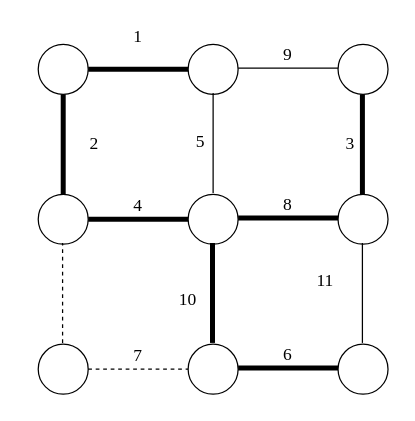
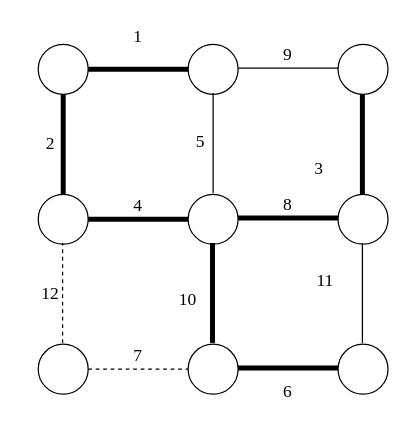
  <mxCell id="0" />
  <mxCell id="1" parent="0" />
  <mxCell id="2" value="" style="ellipse;whiteSpace=wrap;html=1;aspect=fixed;" parent="1" vertex="1"><mxGeometry x="30" y="35" width="40" height="40" as="geometry" /></mxCell>
  <mxCell id="3" value="" style="ellipse;whiteSpace=wrap;html=1;aspect=fixed;" parent="1" vertex="1"><mxGeometry x="150" y="35" width="40" height="40" as="geometry" /></mxCell>
  <mxCell id="4" value="" style="ellipse;whiteSpace=wrap;html=1;aspect=fixed;" parent="1" vertex="1"><mxGeometry x="270" y="35" width="40" height="40" as="geometry" /></mxCell>
  <mxCell id="5" value="" style="ellipse;whiteSpace=wrap;html=1;aspect=fixed;" parent="1" vertex="1"><mxGeometry x="270" y="155" width="40" height="40" as="geometry" /></mxCell>
  <mxCell id="6" value="" style="ellipse;whiteSpace=wrap;html=1;aspect=fixed;" parent="1" vertex="1"><mxGeometry x="150" y="155" width="40" height="40" as="geometry" /></mxCell>
  <mxCell id="7" value="" style="ellipse;whiteSpace=wrap;html=1;aspect=fixed;" parent="1" vertex="1"><mxGeometry x="30" y="155" width="40" height="40" as="geometry" /></mxCell>
  <mxCell id="8" value="" style="ellipse;whiteSpace=wrap;html=1;aspect=fixed;" parent="1" vertex="1"><mxGeometry x="270" y="275" width="40" height="40" as="geometry" /></mxCell>
  <mxCell id="9" value="" style="ellipse;whiteSpace=wrap;html=1;aspect=fixed;" parent="1" vertex="1"><mxGeometry x="150" y="275" width="40" height="40" as="geometry" /></mxCell>
  <mxCell id="10" value="" style="ellipse;whiteSpace=wrap;html=1;aspect=fixed;" parent="1" vertex="1"><mxGeometry x="30" y="275" width="40" height="40" as="geometry" /></mxCell>
  <mxCell id="11" value="" style="endArrow=none;html=1;exitX=1;exitY=0.5;exitDx=0;exitDy=0;entryX=0;entryY=0.5;entryDx=0;entryDy=0;verticalAlign=bottom;strokeWidth=4;" parent="1" source="2" target="3" edge="1"><mxGeometry width="50" height="50" relative="1" as="geometry"><mxPoint x="90" y="75" as="sourcePoint" /><mxPoint x="140" y="25" as="targetPoint" /></mxGeometry></mxCell>
  <mxCell id="12" value="" style="endArrow=none;html=1;entryX=0.5;entryY=1;entryDx=0;entryDy=0;exitX=0.5;exitY=0;exitDx=0;exitDy=0;fontFamily=cm;fontSize=14;labelPosition=left;verticalLabelPosition=middle;align=right;verticalAlign=middle;spacingLeft=5;strokeWidth=4;" parent="1" source="7" target="2" edge="1"><mxGeometry width="50" height="50" relative="1" as="geometry"><mxPoint x="30" y="385" as="sourcePoint" /><mxPoint x="80" y="335" as="targetPoint" /></mxGeometry></mxCell>
  <mxCell id="13" value="1" style="text;html=1;strokeColor=none;fillColor=none;align=center;verticalAlign=middle;whiteSpace=wrap;rounded=0;fontFamily=cm;fontSize=14;" parent="1" vertex="1"><mxGeometry x="90" y="20" width="40" height="20" as="geometry" /></mxCell>
- <mxCell id="14" value="2" style="text;html=1;strokeColor=none;fillColor=none;align=center;verticalAlign=middle;whiteSpace=wrap;rounded=0;fontFamily=cm;fontSize=14;" parent="1" vertex="1"><mxGeometry x="55" y="105" width="40" height="20" as="geometry" /></mxCell>
+ <mxCell id="14" value="2" style="text;html=1;strokeColor=none;fillColor=none;align=center;verticalAlign=middle;whiteSpace=wrap;rounded=0;fontFamily=cm;fontSize=14;" parent="1" vertex="1"><mxGeometry x="20" y="105" width="40" height="20" as="geometry" /></mxCell>
  <mxCell id="15" value="" style="endArrow=none;html=1;exitX=1;exitY=0.5;exitDx=0;exitDy=0;entryX=0;entryY=0.5;entryDx=0;entryDy=0;verticalAlign=bottom;strokeWidth=4;" parent="1" edge="1"><mxGeometry width="50" height="50" relative="1" as="geometry"><mxPoint x="70" y="175" as="sourcePoint" /><mxPoint x="150" y="175" as="targetPoint" /></mxGeometry></mxCell>
  <mxCell id="16" value="4" style="text;html=1;strokeColor=none;fillColor=none;align=center;verticalAlign=middle;whiteSpace=wrap;rounded=0;fontFamily=cm;fontSize=14;" parent="1" vertex="1"><mxGeometry x="90" y="155" width="40" height="20" as="geometry" /></mxCell>
  <mxCell id="17" value="" style="endArrow=none;html=1;exitX=1;exitY=0.5;exitDx=0;exitDy=0;entryX=0;entryY=0.5;entryDx=0;entryDy=0;verticalAlign=bottom;dashed=1;" parent="1" edge="1"><mxGeometry width="50" height="50" relative="1" as="geometry"><mxPoint x="70" y="295" as="sourcePoint" /><mxPoint x="150" y="295" as="targetPoint" /></mxGeometry></mxCell>
  <mxCell id="18" value="7" style="text;html=1;strokeColor=none;fillColor=none;align=center;verticalAlign=middle;whiteSpace=wrap;rounded=0;fontFamily=cm;fontSize=14;" parent="1" vertex="1"><mxGeometry x="90" y="275" width="40" height="20" as="geometry" /></mxCell>
  <mxCell id="19" value="" style="endArrow=none;html=1;exitX=1;exitY=0.5;exitDx=0;exitDy=0;entryX=0;entryY=0.5;entryDx=0;entryDy=0;verticalAlign=bottom;" parent="1" edge="1"><mxGeometry width="50" height="50" relative="1" as="geometry"><mxPoint x="190" y="54" as="sourcePoint" /><mxPoint x="270" y="54" as="targetPoint" /></mxGeometry></mxCell>
  <mxCell id="20" value="9" style="text;html=1;strokeColor=none;fillColor=none;align=center;verticalAlign=middle;whiteSpace=wrap;rounded=0;fontFamily=cm;fontSize=14;" parent="1" vertex="1"><mxGeometry x="210" y="34" width="40" height="20" as="geometry" /></mxCell>
  <mxCell id="21" value="" style="endArrow=none;html=1;exitX=1;exitY=0.5;exitDx=0;exitDy=0;entryX=0;entryY=0.5;entryDx=0;entryDy=0;verticalAlign=bottom;strokeWidth=4;" parent="1" edge="1"><mxGeometry width="50" height="50" relative="1" as="geometry"><mxPoint x="190" y="174" as="sourcePoint" /><mxPoint x="270" y="174" as="targetPoint" /></mxGeometry></mxCell>
  <mxCell id="22" value="8" style="text;html=1;strokeColor=none;fillColor=none;align=center;verticalAlign=middle;whiteSpace=wrap;rounded=0;fontFamily=cm;fontSize=14;" parent="1" vertex="1"><mxGeometry x="210" y="154" width="40" height="20" as="geometry" /></mxCell>
  <mxCell id="23" value="" style="endArrow=none;html=1;exitX=1;exitY=0.5;exitDx=0;exitDy=0;entryX=0;entryY=0.5;entryDx=0;entryDy=0;verticalAlign=bottom;strokeWidth=4;" parent="1" edge="1"><mxGeometry width="50" height="50" relative="1" as="geometry"><mxPoint x="190" y="294" as="sourcePoint" /><mxPoint x="270" y="294" as="targetPoint" /></mxGeometry></mxCell>
- <mxCell id="24" value="6" style="text;html=1;strokeColor=none;fillColor=none;align=center;verticalAlign=middle;whiteSpace=wrap;rounded=0;fontFamily=cm;fontSize=14;" parent="1" vertex="1"><mxGeometry x="210" y="274" width="40" height="20" as="geometry" /></mxCell>
+ <mxCell id="24" value="6" style="text;html=1;strokeColor=none;fillColor=none;align=center;verticalAlign=middle;whiteSpace=wrap;rounded=0;fontFamily=cm;fontSize=14;" parent="1" vertex="1"><mxGeometry x="210" y="304" width="40" height="20" as="geometry" /></mxCell>
  <mxCell id="25" value="" style="endArrow=none;html=1;entryX=0.5;entryY=1;entryDx=0;entryDy=0;exitX=0.5;exitY=0;exitDx=0;exitDy=0;fontFamily=cm;fontSize=14;labelPosition=left;verticalLabelPosition=middle;align=right;verticalAlign=middle;spacingLeft=5;" parent="1" edge="1"><mxGeometry width="50" height="50" relative="1" as="geometry"><mxPoint x="170" y="154" as="sourcePoint" /><mxPoint x="170" y="74" as="targetPoint" /></mxGeometry></mxCell>
  <mxCell id="26" value="5" style="text;html=1;strokeColor=none;fillColor=none;align=center;verticalAlign=middle;whiteSpace=wrap;rounded=0;fontFamily=cm;fontSize=14;" parent="1" vertex="1"><mxGeometry x="140" y="104" width="40" height="20" as="geometry" /></mxCell>
  <mxCell id="27" value="" style="endArrow=none;html=1;entryX=0.5;entryY=1;entryDx=0;entryDy=0;exitX=0.5;exitY=0;exitDx=0;exitDy=0;fontFamily=cm;fontSize=14;labelPosition=left;verticalLabelPosition=middle;align=right;verticalAlign=middle;spacingLeft=5;strokeWidth=4;" parent="1" edge="1"><mxGeometry width="50" height="50" relative="1" as="geometry"><mxPoint x="289.5" y="155" as="sourcePoint" /><mxPoint x="289.5" y="75" as="targetPoint" /></mxGeometry></mxCell>
- <mxCell id="28" value="3" style="text;html=1;strokeColor=none;fillColor=none;align=center;verticalAlign=middle;whiteSpace=wrap;rounded=0;fontFamily=cm;fontSize=14;" parent="1" vertex="1"><mxGeometry x="260" y="105" width="40" height="20" as="geometry" /></mxCell>
+ <mxCell id="28" value="3" style="text;html=1;strokeColor=none;fillColor=none;align=center;verticalAlign=middle;whiteSpace=wrap;rounded=0;fontFamily=cm;fontSize=14;" parent="1" vertex="1"><mxGeometry x="235" y="125" width="40" height="20" as="geometry" /></mxCell>
  <mxCell id="29" value="" style="endArrow=none;html=1;entryX=0.5;entryY=1;entryDx=0;entryDy=0;exitX=0.5;exitY=0;exitDx=0;exitDy=0;fontFamily=cm;fontSize=14;labelPosition=left;verticalLabelPosition=middle;align=right;verticalAlign=middle;spacingLeft=5;dashed=1;" parent="1" edge="1"><mxGeometry width="50" height="50" relative="1" as="geometry"><mxPoint x="49.5" y="274" as="sourcePoint" /><mxPoint x="49.5" y="194" as="targetPoint" /></mxGeometry></mxCell>
+ <mxCell id="30" value="12" style="text;html=1;strokeColor=none;fillColor=none;align=center;verticalAlign=middle;whiteSpace=wrap;rounded=0;fontFamily=cm;fontSize=14;" parent="1" vertex="1"><mxGeometry x="20" y="225" width="40" height="20" as="geometry" /></mxCell>
  <mxCell id="31" value="" style="endArrow=none;html=1;entryX=0.5;entryY=1;entryDx=0;entryDy=0;exitX=0.5;exitY=0;exitDx=0;exitDy=0;fontFamily=cm;fontSize=14;labelPosition=left;verticalLabelPosition=middle;align=right;verticalAlign=middle;spacingLeft=5;strokeWidth=4;" parent="1" edge="1"><mxGeometry width="50" height="50" relative="1" as="geometry"><mxPoint x="169.5" y="274" as="sourcePoint" /><mxPoint x="169.5" y="194" as="targetPoint" /></mxGeometry></mxCell>
  <mxCell id="32" value="" style="endArrow=none;html=1;entryX=0.5;entryY=1;entryDx=0;entryDy=0;exitX=0.5;exitY=0;exitDx=0;exitDy=0;fontFamily=cm;fontSize=14;labelPosition=left;verticalLabelPosition=middle;align=right;verticalAlign=middle;spacingLeft=5;" parent="1" edge="1"><mxGeometry width="50" height="50" relative="1" as="geometry"><mxPoint x="289.5" y="274" as="sourcePoint" /><mxPoint x="289.5" y="194" as="targetPoint" /></mxGeometry></mxCell>
  <mxCell id="33" value="10" style="text;html=1;strokeColor=none;fillColor=none;align=center;verticalAlign=middle;whiteSpace=wrap;rounded=0;fontFamily=cm;fontSize=14;" parent="1" vertex="1"><mxGeometry x="130" y="230" width="40" height="20" as="geometry" /></mxCell>
  <mxCell id="34" value="11" style="text;html=1;strokeColor=none;fillColor=none;align=center;verticalAlign=middle;whiteSpace=wrap;rounded=0;fontFamily=cm;fontSize=14;" parent="1" vertex="1"><mxGeometry x="240" y="215" width="40" height="20" as="geometry" /></mxCell>
